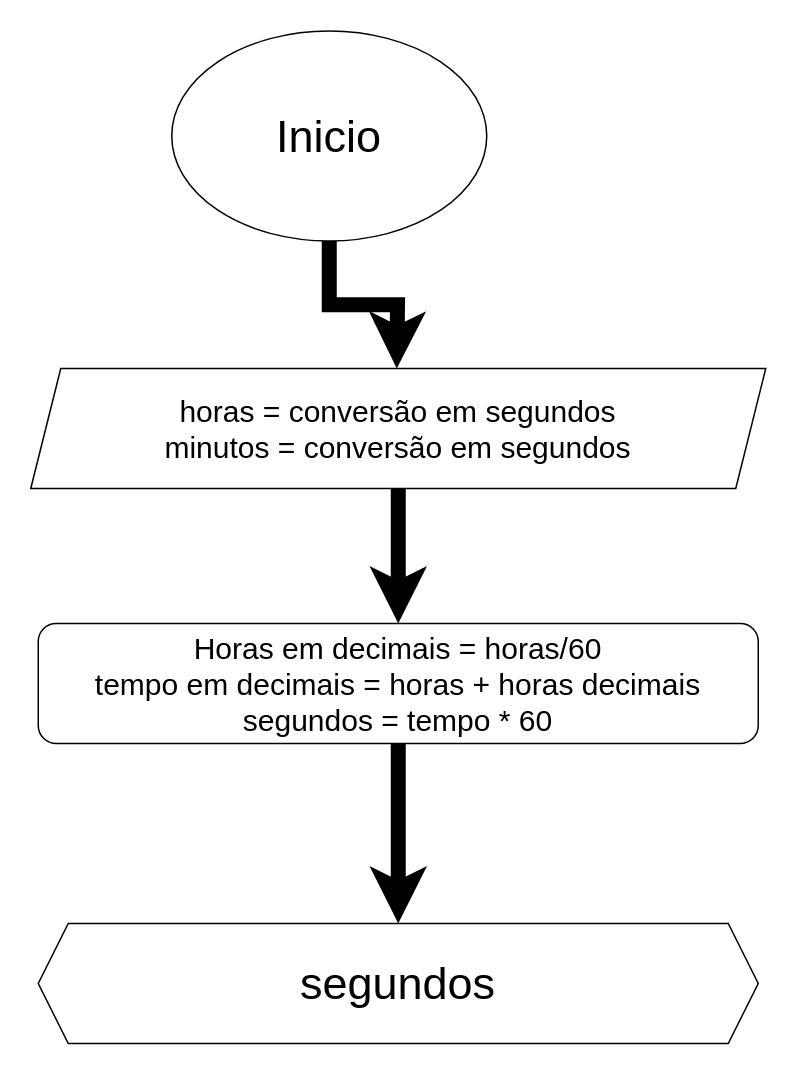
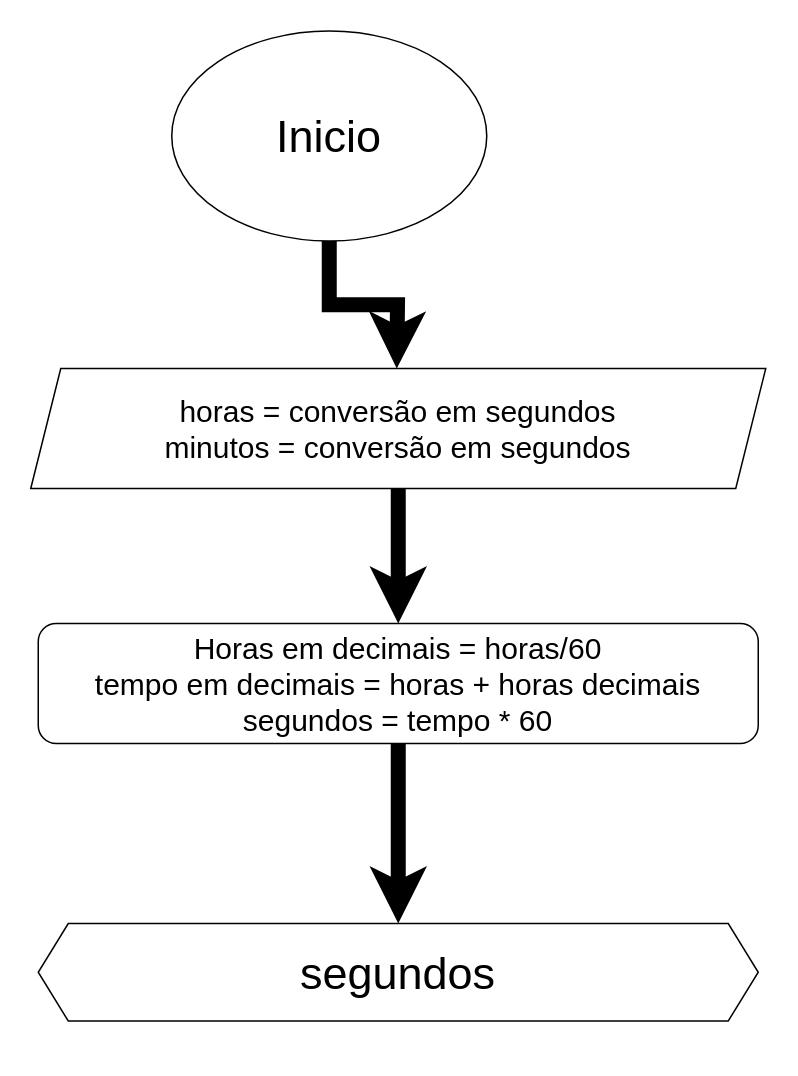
  <mxCell id="0" />
  <mxCell id="1" parent="0" />
  <mxCell id="2" style="edgeStyle=orthogonalEdgeStyle;rounded=0;orthogonalLoop=1;jettySize=auto;html=1;exitX=0.5;exitY=1;exitDx=0;exitDy=0;fontSize=13;strokeWidth=10;" edge="1" parent="1" source="3"><mxGeometry relative="1" as="geometry"><mxPoint x="264" y="245" as="targetPoint" /></mxGeometry></mxCell>
  <mxCell id="3" value="Inicio" style="ellipse;whiteSpace=wrap;html=1;fontSize=30;" vertex="1" parent="1"><mxGeometry x="114" y="20" width="210" height="140" as="geometry" /></mxCell>
  <mxCell id="4" style="edgeStyle=orthogonalEdgeStyle;rounded=0;orthogonalLoop=1;jettySize=auto;html=1;entryX=0.5;entryY=0;entryDx=0;entryDy=0;strokeWidth=10;" edge="1" parent="1" source="5" target="7"><mxGeometry relative="1" as="geometry" /></mxCell>
  <mxCell id="5" value="horas = conversão em segundos&lt;div&gt;minutos = conversão em segundos&lt;/div&gt;" style="shape=parallelogram;perimeter=parallelogramPerimeter;whiteSpace=wrap;html=1;fixedSize=1;fontSize=20;" vertex="1" parent="1"><mxGeometry x="20" y="245" width="490" height="80" as="geometry" /></mxCell>
  <mxCell id="6" style="edgeStyle=orthogonalEdgeStyle;rounded=0;orthogonalLoop=1;jettySize=auto;html=1;entryX=0.5;entryY=0;entryDx=0;entryDy=0;strokeWidth=10;" edge="1" parent="1" source="7" target="8"><mxGeometry relative="1" as="geometry" /></mxCell>
  <mxCell id="7" value="Horas em decimais = horas/60&lt;div&gt;tempo em decimais = horas + horas decimais&lt;/div&gt;&lt;div&gt;segundos = tempo * 60&lt;/div&gt;" style="rounded=1;whiteSpace=wrap;html=1;fontSize=20;" vertex="1" parent="1"><mxGeometry x="25" y="415" width="480" height="80" as="geometry" /></mxCell>
- <mxCell id="8" value="segundos" style="shape=hexagon;perimeter=hexagonPerimeter2;whiteSpace=wrap;html=1;fixedSize=1;fontSize=30;" vertex="1" parent="1"><mxGeometry x="25" y="615" width="480" height="80" as="geometry" /></mxCell>
+ <mxCell id="8" value="segundos" style="shape=hexagon;perimeter=hexagonPerimeter2;whiteSpace=wrap;html=1;fixedSize=1;fontSize=30;" vertex="1" parent="1"><mxGeometry x="25" y="615" width="480" height="65" as="geometry" /></mxCell>
